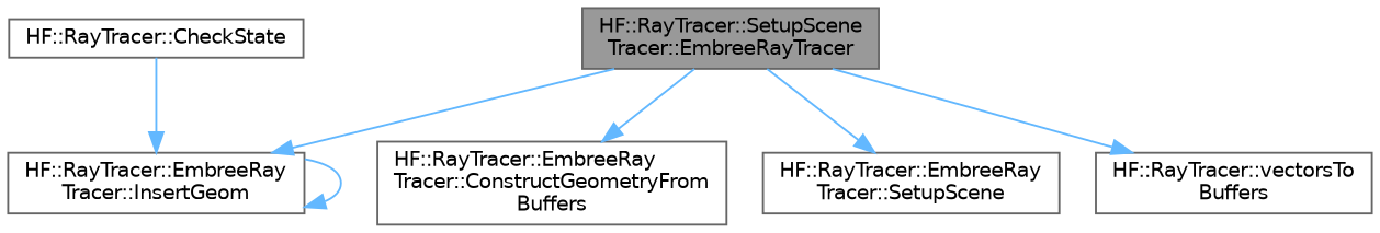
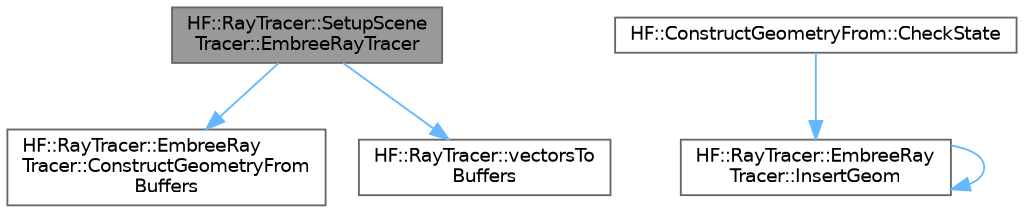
  digraph {
    rankdir=TB
    node [color=grey40 fillcolor=white fontname=Helvetica fontsize=10 shape=box style=filled]
    edge [color=steelblue1 fontname=Helvetica fontsize=10 labelfontname=Helvetica labelfontsize=10 style=solid]
    n1 [color=gray40 fillcolor=grey60 fontcolor=black height=0.2 label="HF::RayTracer::SetupScene\lTracer::EmbreeRayTracer" width=0.4]
    n2 [height=0.2 label="HF::RayTracer::EmbreeRay\lTracer::ConstructGeometryFrom\lBuffers" width=0.4]
    n3 [height=0.2 label="HF::RayTracer::EmbreeRay\lTracer::InsertGeom" width=0.4]
-   n4 [height=0.2 label="HF::RayTracer::EmbreeRay\lTracer::SetupScene" width=0.4]
    n5 [height=0.2 label="HF::RayTracer::vectorsTo\lBuffers" width=0.4]
-   n6 [height=0.2 label="HF::RayTracer::CheckState" width=0.4]
+   n6 [height=0.2 label="HF::ConstructGeometryFrom::CheckState" width=0.4]
    n1 -> n2
-   n1 -> n3
-   n1 -> n4
    n1 -> n5
    n3 -> n3
    n6 -> n3
  }
